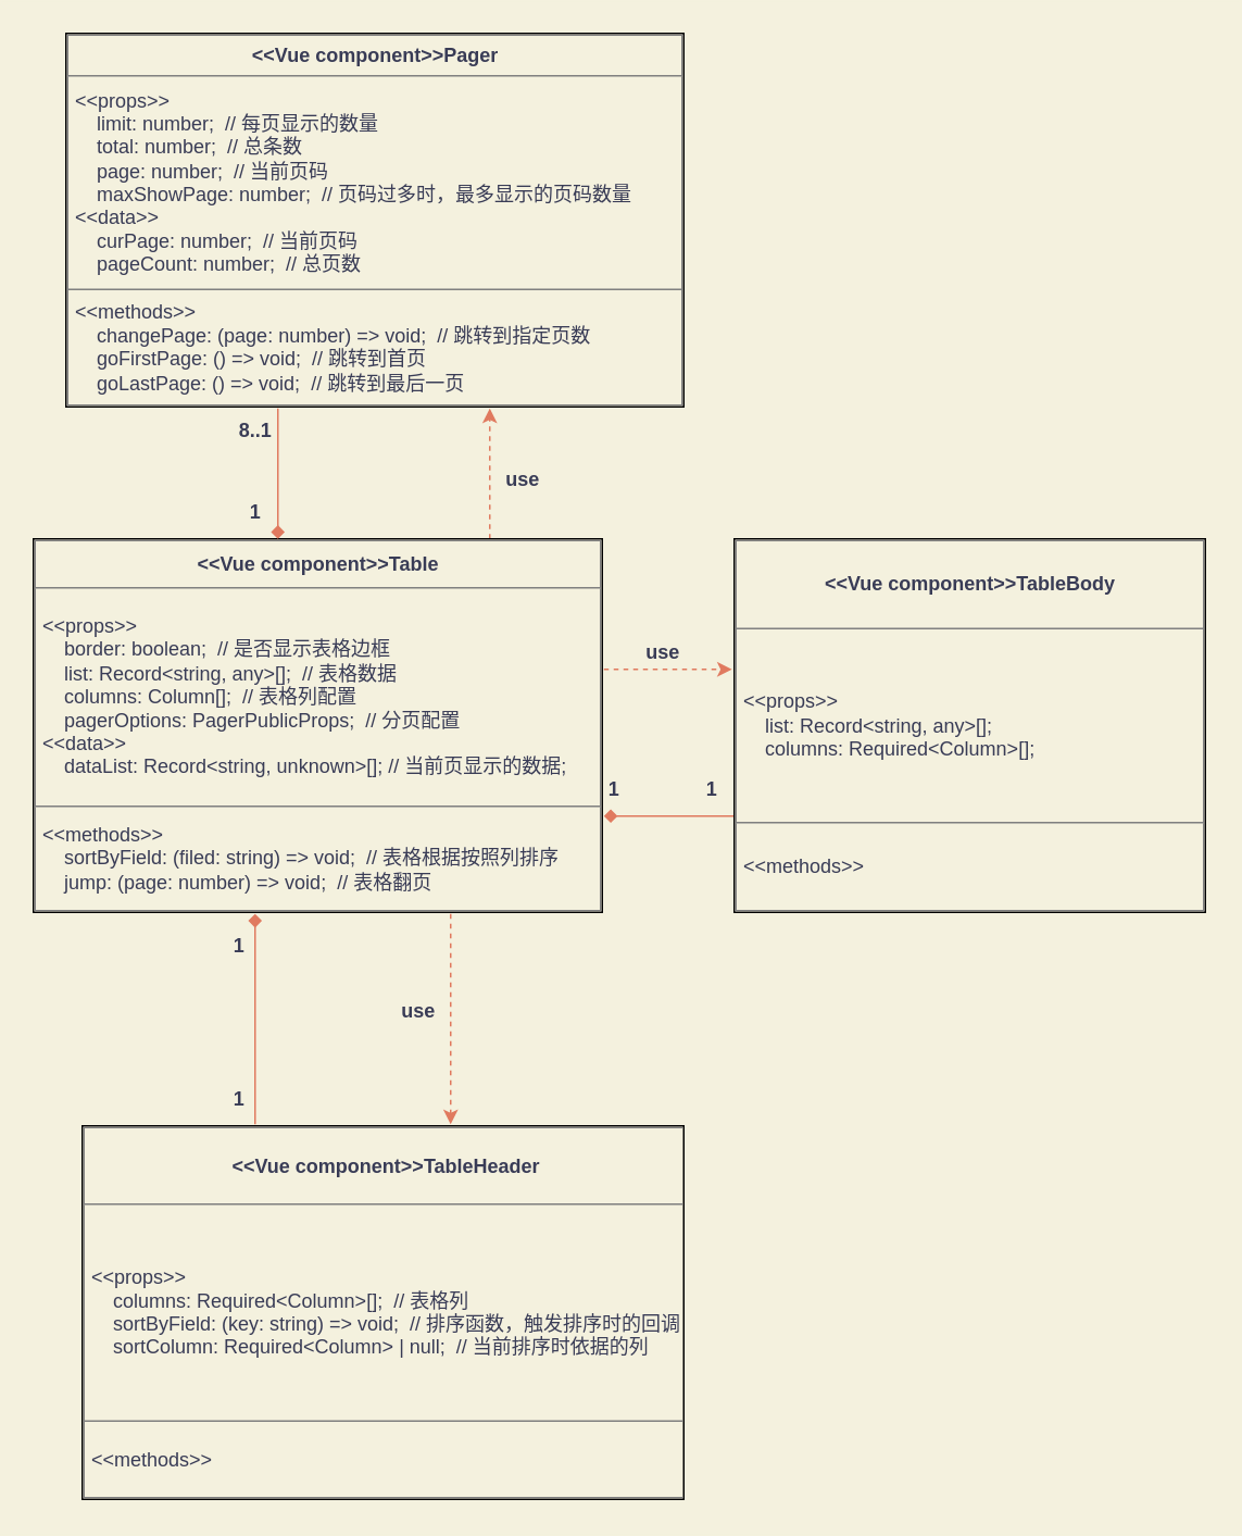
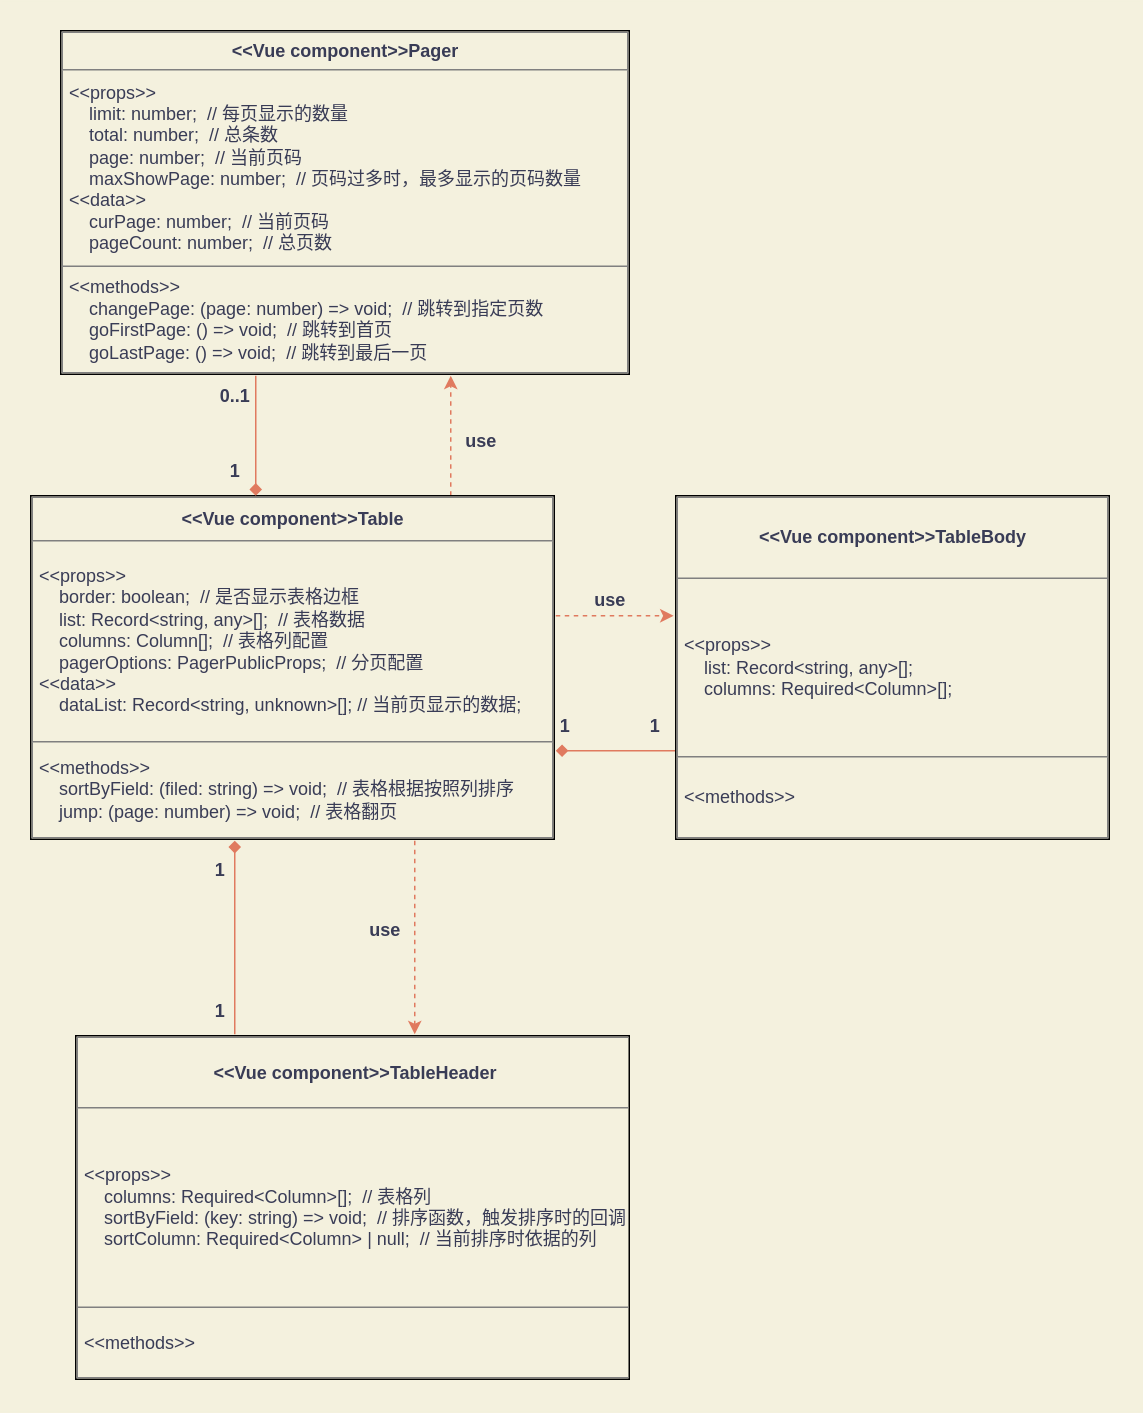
  <mxCell id="0" />
  <mxCell id="1" parent="0" />
  <mxCell id="2" value="" style="edgeStyle=orthogonalEdgeStyle;rounded=0;orthogonalLoop=1;jettySize=auto;html=1;strokeColor=#E07A5F;dashed=1;labelBackgroundColor=#F4F1DE;fontColor=#393C56;" parent="1" source="6" target="8" edge="1"><mxGeometry relative="1" as="geometry"><Array as="points"><mxPoint x="276" y="630" /><mxPoint x="276" y="630" /></Array></mxGeometry></mxCell>
  <mxCell id="3" value="" style="edgeStyle=orthogonalEdgeStyle;rounded=0;orthogonalLoop=1;jettySize=auto;html=1;dashed=1;fontSize=12;fontColor=#393C56;startArrow=none;startFill=0;endArrow=classic;endFill=1;strokeColor=#E07A5F;labelBackgroundColor=#F4F1DE;" parent="1" source="14" target="13" edge="1"><mxGeometry relative="1" as="geometry"><Array as="points"><mxPoint x="416" y="380" /><mxPoint x="416" y="380" /></Array></mxGeometry></mxCell>
  <mxCell id="4" style="edgeStyle=orthogonalEdgeStyle;rounded=0;orthogonalLoop=1;jettySize=auto;html=1;entryX=-0.005;entryY=0.348;entryDx=0;entryDy=0;fontSize=12;fontColor=#393C56;startArrow=none;startFill=0;endArrow=classic;endFill=1;strokeColor=#E07A5F;entryPerimeter=0;dashed=1;labelBackgroundColor=#F4F1DE;" parent="1" source="6" target="13" edge="1"><mxGeometry relative="1" as="geometry"><Array as="points"><mxPoint x="386" y="410" /><mxPoint x="386" y="410" /></Array></mxGeometry></mxCell>
  <mxCell id="5" value="" style="edgeStyle=orthogonalEdgeStyle;rounded=0;orthogonalLoop=1;jettySize=auto;html=1;dashed=1;fontSize=12;fontColor=#393C56;startArrow=none;startFill=0;endArrow=classic;endFill=1;strokeColor=#E07A5F;labelBackgroundColor=#F4F1DE;" parent="1" source="6" target="18" edge="1"><mxGeometry relative="1" as="geometry"><Array as="points"><mxPoint x="300" y="270" /><mxPoint x="300" y="270" /></Array></mxGeometry></mxCell>
  <mxCell id="6" value="&lt;table border=&quot;1&quot; width=&quot;100%&quot; cellpadding=&quot;4&quot; style=&quot;width: 100% ; height: 100% ; border-collapse: collapse&quot;&gt;&lt;tbody&gt;&lt;tr&gt;&lt;th align=&quot;center&quot;&gt;&lt;b&gt;&amp;lt;&amp;lt;Vue component&amp;gt;&amp;gt;Table&lt;/b&gt;&lt;/th&gt;&lt;/tr&gt;&lt;tr&gt;&lt;td&gt;&amp;lt;&amp;lt;props&amp;gt;&amp;gt;&lt;br&gt;&amp;nbsp; &amp;nbsp; border: boolean;&amp;nbsp; // 是否显示表格边框&lt;br&gt;&amp;nbsp; &amp;nbsp; list: Record&amp;lt;string, any&amp;gt;[];&amp;nbsp; // 表格数据&lt;br&gt;&amp;nbsp; &amp;nbsp; columns: Column[];&amp;nbsp; // 表格列配置&lt;br&gt;&amp;nbsp; &amp;nbsp; pagerOptions: PagerPublicProps;&amp;nbsp; // 分页配置&lt;br&gt;&amp;lt;&amp;lt;data&amp;gt;&amp;gt;&lt;br&gt;&amp;nbsp; &amp;nbsp; dataList: Record&amp;lt;string, unknown&amp;gt;[]; // 当前页显示的数据;&lt;br&gt;&lt;/td&gt;&lt;/tr&gt;&lt;tr&gt;&lt;td&gt;&amp;lt;&amp;lt;methods&amp;gt;&amp;gt;&lt;br&gt;&amp;nbsp; &amp;nbsp; sortByField: (filed: string) =&amp;gt; void;&amp;nbsp; // 表格根据按照列排序&lt;br&gt;&amp;nbsp; &amp;nbsp; jump: (page: number) =&amp;gt; void;&amp;nbsp; // 表格翻页&lt;/td&gt;&lt;/tr&gt;&lt;/tbody&gt;&lt;/table&gt;" style="text;html=1;fillColor=none;overflow=fill;fontColor=#393C56;labelBorderColor=#000000;" parent="1" vertex="1"><mxGeometry x="20" y="330" width="350" height="230" as="geometry" /></mxCell>
  <mxCell id="7" style="edgeStyle=orthogonalEdgeStyle;rounded=0;orthogonalLoop=1;jettySize=auto;html=1;fontSize=12;strokeColor=#E07A5F;startArrow=none;startFill=0;endArrow=diamond;endFill=1;labelBackgroundColor=#F4F1DE;fontColor=#393C56;" parent="1" source="8" edge="1"><mxGeometry relative="1" as="geometry"><mxPoint x="156" y="560" as="targetPoint" /><Array as="points"><mxPoint x="156" y="560" /></Array></mxGeometry></mxCell>
  <mxCell id="8" value="&lt;table border=&quot;1&quot; width=&quot;100%&quot; cellpadding=&quot;4&quot; style=&quot;width: 100% ; height: 100% ; border-collapse: collapse&quot;&gt;&lt;tbody&gt;&lt;tr&gt;&lt;th align=&quot;center&quot;&gt;&lt;b&gt;&amp;lt;&amp;lt;Vue component&amp;gt;&amp;gt;TableHeader&lt;/b&gt;&lt;/th&gt;&lt;/tr&gt;&lt;tr&gt;&lt;td&gt;&amp;lt;&amp;lt;props&amp;gt;&amp;gt;&lt;br&gt;&amp;nbsp; &amp;nbsp; columns: Required&amp;lt;Column&amp;gt;[];&amp;nbsp; // 表格列&lt;br&gt;&amp;nbsp; &amp;nbsp; sortByField: (key: string) =&amp;gt; void;&amp;nbsp; // 排序函数，触发排序时的回调&lt;br&gt;&amp;nbsp; &amp;nbsp; sortColumn: Required&amp;lt;Column&amp;gt; | null;&amp;nbsp; // 当前排序时依据的列&lt;/td&gt;&lt;/tr&gt;&lt;tr&gt;&lt;td&gt;&amp;lt;&amp;lt;methods&amp;gt;&amp;gt;&lt;br&gt;&lt;/td&gt;&lt;/tr&gt;&lt;/tbody&gt;&lt;/table&gt;" style="text;html=1;overflow=fill;perimeterSpacing=1;strokeWidth=0;fontColor=#393C56;labelBorderColor=#000000;" parent="1" vertex="1"><mxGeometry x="50" y="690" width="370" height="230" as="geometry" /></mxCell>
  <mxCell id="9" value="use" style="text;fillColor=none;html=1;fontSize=12;fontStyle=1;verticalAlign=middle;align=center;fontColor=#393C56;" parent="1" vertex="1"><mxGeometry x="206" y="600" width="100" height="40" as="geometry" /></mxCell>
  <mxCell id="10" value="1" style="text;strokeColor=none;fillColor=none;html=1;fontSize=12;fontStyle=1;verticalAlign=middle;align=center;fontColor=#393C56;" parent="1" vertex="1"><mxGeometry x="96" y="560" width="100" height="40" as="geometry" /></mxCell>
  <mxCell id="11" value="&lt;font style=&quot;font-size: 12px&quot;&gt;1&lt;/font&gt;" style="text;strokeColor=none;fillColor=none;html=1;fontSize=24;fontStyle=1;verticalAlign=middle;align=center;fontColor=#393C56;" parent="1" vertex="1"><mxGeometry x="96" y="650" width="100" height="40" as="geometry" /></mxCell>
  <mxCell id="12" style="edgeStyle=orthogonalEdgeStyle;rounded=0;orthogonalLoop=1;jettySize=auto;html=1;fontSize=12;fontColor=#393C56;startArrow=none;startFill=0;endArrow=diamond;endFill=1;strokeColor=#E07A5F;labelBackgroundColor=#F4F1DE;" parent="1" source="13" edge="1"><mxGeometry relative="1" as="geometry"><mxPoint x="370" y="500" as="targetPoint" /><Array as="points"><mxPoint x="370" y="500" /></Array></mxGeometry></mxCell>
  <mxCell id="13" value="&lt;table border=&quot;1&quot; width=&quot;100%&quot; cellpadding=&quot;4&quot; style=&quot;width: 100% ; height: 100% ; border-collapse: collapse&quot;&gt;&lt;tbody&gt;&lt;tr&gt;&lt;th align=&quot;center&quot;&gt;&lt;b&gt;&amp;lt;&amp;lt;Vue component&amp;gt;&amp;gt;TableBody&lt;/b&gt;&lt;/th&gt;&lt;/tr&gt;&lt;tr&gt;&lt;td&gt;&amp;lt;&amp;lt;props&amp;gt;&amp;gt;&lt;br&gt;&amp;nbsp; &amp;nbsp; list: Record&amp;lt;string, any&amp;gt;[];&lt;br&gt;&amp;nbsp; &amp;nbsp; columns: Required&amp;lt;Column&amp;gt;[];&lt;/td&gt;&lt;/tr&gt;&lt;tr&gt;&lt;td&gt;&amp;lt;&amp;lt;methods&amp;gt;&amp;gt;&lt;/td&gt;&lt;/tr&gt;&lt;/tbody&gt;&lt;/table&gt;" style="text;html=1;fillColor=none;overflow=fill;fontColor=#393C56;labelBorderColor=#000000;fontSize=12;" parent="1" vertex="1"><mxGeometry x="450" y="330" width="290" height="230" as="geometry" /></mxCell>
  <mxCell id="14" value="use" style="text;strokeColor=none;fillColor=none;html=1;fontSize=12;fontStyle=1;verticalAlign=middle;align=center;fontColor=#393C56;" parent="1" vertex="1"><mxGeometry x="356" y="380" width="100" height="40" as="geometry" /></mxCell>
  <mxCell id="15" value="&lt;font style=&quot;font-size: 12px&quot;&gt;1&lt;/font&gt;" style="text;strokeColor=none;fillColor=none;html=1;fontSize=24;fontStyle=1;verticalAlign=middle;align=center;fontColor=#393C56;" parent="1" vertex="1"><mxGeometry x="326" y="460" width="100" height="40" as="geometry" /></mxCell>
  <mxCell id="16" value="&lt;font style=&quot;font-size: 12px&quot;&gt;1&lt;/font&gt;" style="text;strokeColor=none;fillColor=none;html=1;fontSize=24;fontStyle=1;verticalAlign=middle;align=center;fontColor=#393C56;" parent="1" vertex="1"><mxGeometry x="386" y="460" width="100" height="40" as="geometry" /></mxCell>
  <mxCell id="17" style="edgeStyle=orthogonalEdgeStyle;curved=0;rounded=1;sketch=0;orthogonalLoop=1;jettySize=auto;html=1;fontColor=#393C56;strokeColor=#E07A5F;fillColor=#F2CC8F;endArrow=diamond;endFill=1;" parent="1" source="18" edge="1"><mxGeometry relative="1" as="geometry"><mxPoint x="170" y="330" as="targetPoint" /><Array as="points"><mxPoint x="170" y="330" /></Array></mxGeometry></mxCell>
  <mxCell id="18" value="&lt;table border=&quot;1&quot; width=&quot;100%&quot; cellpadding=&quot;4&quot; style=&quot;width: 100% ; height: 100% ; border-collapse: collapse&quot;&gt;&lt;tbody&gt;&lt;tr&gt;&lt;th align=&quot;center&quot;&gt;&lt;b&gt;&amp;lt;&amp;lt;Vue component&amp;gt;&amp;gt;Pager&lt;/b&gt;&lt;/th&gt;&lt;/tr&gt;&lt;tr&gt;&lt;td&gt;&amp;lt;&amp;lt;props&amp;gt;&amp;gt;&lt;br&gt;&amp;nbsp; &amp;nbsp; limit: number;&amp;nbsp; // 每页显示的数量&lt;br&gt;&amp;nbsp; &amp;nbsp; total: number;&amp;nbsp; // 总条数&lt;br&gt;&amp;nbsp; &amp;nbsp; page: number;&amp;nbsp; // 当前页码&lt;br&gt;&amp;nbsp; &amp;nbsp; maxShowPage: number;&amp;nbsp; // 页码过多时，最多显示的页码数量&lt;br&gt;&amp;lt;&amp;lt;data&amp;gt;&amp;gt;&lt;br&gt;&amp;nbsp; &amp;nbsp; curPage: number;&amp;nbsp; // 当前页码&lt;br&gt;&amp;nbsp; &amp;nbsp; pageCount: number;&amp;nbsp; // 总页数&lt;/td&gt;&lt;/tr&gt;&lt;tr&gt;&lt;td&gt;&amp;lt;&amp;lt;methods&amp;gt;&amp;gt;&lt;br&gt;&amp;nbsp; &amp;nbsp; changePage: (page: number) =&amp;gt; void;&amp;nbsp; // 跳转到指定页数&lt;br&gt;&amp;nbsp; &amp;nbsp; goFirstPage: () =&amp;gt; void;&amp;nbsp; // 跳转到首页&lt;br&gt;&amp;nbsp; &amp;nbsp; goLastPage: () =&amp;gt; void;&amp;nbsp; // 跳转到最后一页&lt;/td&gt;&lt;/tr&gt;&lt;/tbody&gt;&lt;/table&gt;" style="text;html=1;fillColor=none;overflow=fill;fontColor=#393C56;labelBorderColor=#000000;fontSize=12;" parent="1" vertex="1"><mxGeometry x="40" y="20" width="380" height="230" as="geometry" /></mxCell>
  <mxCell id="19" value="&lt;font style=&quot;font-size: 12px&quot;&gt;use&lt;/font&gt;" style="text;strokeColor=none;fillColor=none;html=1;fontSize=24;fontStyle=1;verticalAlign=middle;align=center;rounded=0;sketch=0;fontColor=#393C56;" parent="1" vertex="1"><mxGeometry x="270" y="270" width="100" height="40" as="geometry" /></mxCell>
- <mxCell id="20" value="&lt;font style=&quot;font-size: 12px&quot;&gt;8..1&lt;/font&gt;" style="text;strokeColor=none;fillColor=none;html=1;fontSize=24;fontStyle=1;verticalAlign=middle;align=center;rounded=0;sketch=0;fontColor=#393C56;" parent="1" vertex="1"><mxGeometry x="106" y="240" width="100" height="40" as="geometry" /></mxCell>
+ <mxCell id="20" value="&lt;font style=&quot;font-size: 12px&quot;&gt;0..1&lt;/font&gt;" style="text;strokeColor=none;fillColor=none;html=1;fontSize=24;fontStyle=1;verticalAlign=middle;align=center;rounded=0;sketch=0;fontColor=#393C56;" parent="1" vertex="1"><mxGeometry x="106" y="240" width="100" height="40" as="geometry" /></mxCell>
  <mxCell id="21" value="&lt;font style=&quot;font-size: 12px&quot;&gt;1&lt;br&gt;&lt;/font&gt;" style="text;strokeColor=none;fillColor=none;html=1;fontSize=24;fontStyle=1;verticalAlign=middle;align=center;rounded=0;sketch=0;fontColor=#393C56;" parent="1" vertex="1"><mxGeometry x="106" y="290" width="100" height="40" as="geometry" /></mxCell>
